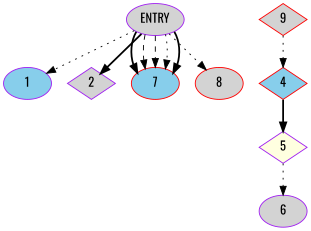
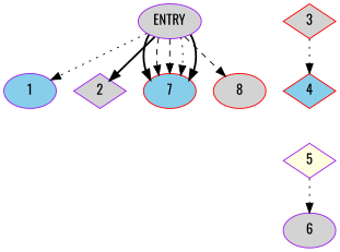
  digraph {
    fontname=Oswald
    node [color=purple fillcolor=lightgrey fontname=Oswald style=filled]
    edge [fontname=Oswald style=dotted]
    1 [fillcolor=skyblue]
    ENTRY
    2 [shape=diamond]
    7 [color=red fillcolor=skyblue]
    8 [color=red]
-   3 [color=red shape=diamond label=9]
+   3 [color=red shape=diamond]
    4 [color=red fillcolor=skyblue shape=diamond]
    5 [fillcolor=lightyellow shape=diamond]
    6
    ENTRY -> 1
    ENTRY -> 2 [style=bold]
    ENTRY -> 7 [style=bold]
    ENTRY -> 7 [style=dashed]
    ENTRY -> 7 [style=dashed]
    ENTRY -> 7
    ENTRY -> 7 [style=bold]
-   ENTRY -> 8
+   ENTRY -> 8 [style=dashed]
    3 -> 4
-   4 -> 5 [style=bold]
    5 -> 6
  }
